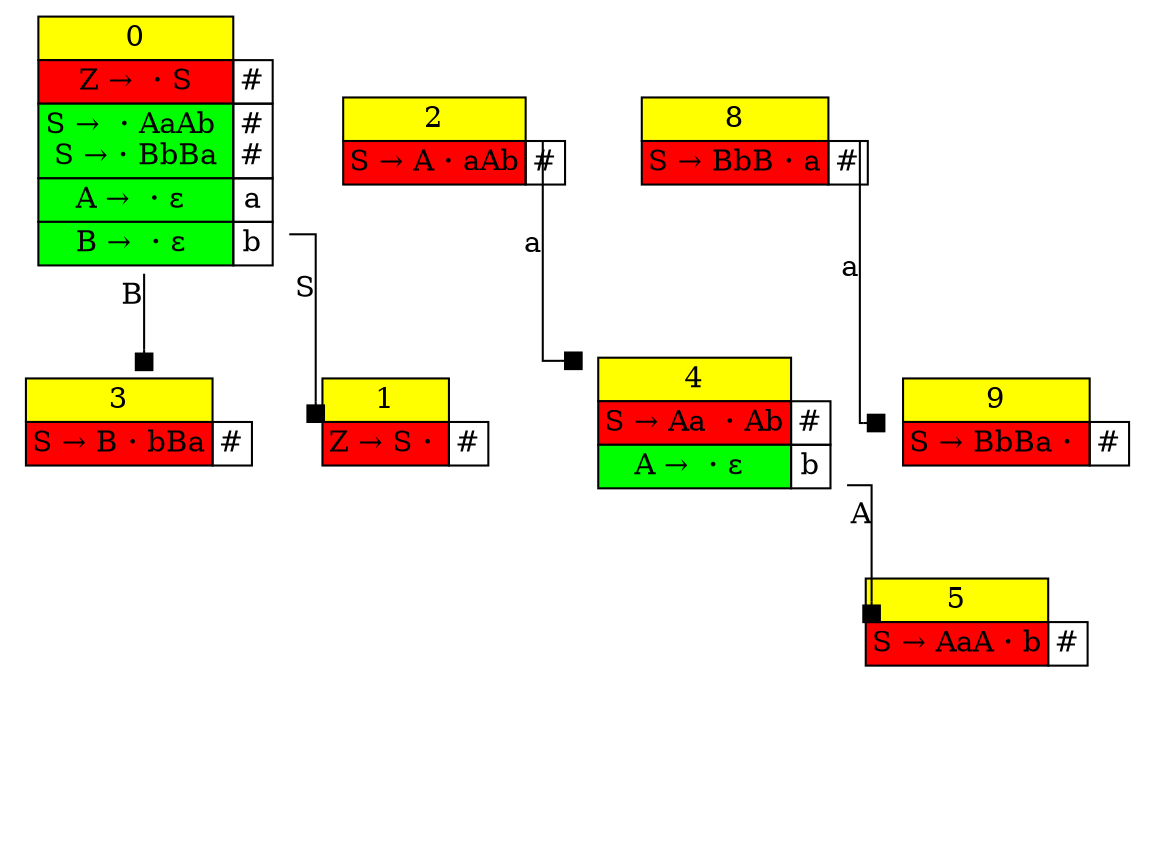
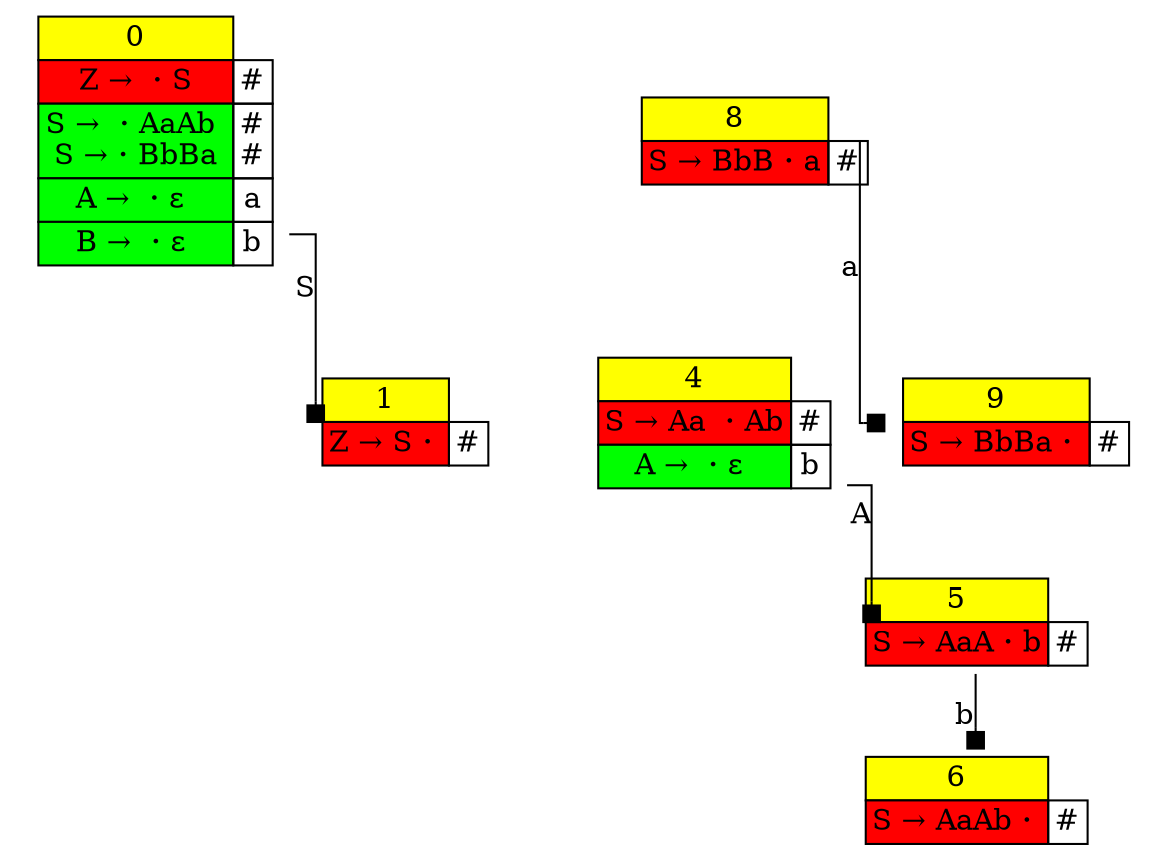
  digraph {
    splines=ortho
    node [shape=plaintext]
    edge [arrowhead=box headport=w tailport=e xlabel=a]
    n1 [label=<             <TABLE BORDER="0" CELLBORDER="1" CELLSPACING="0">             <TR><TD bgcolor="yellow">0</TD></TR>             <TR><TD bgcolor="red">Z &rarr; ・S</TD><TD>#</TD></TR>             <TR><TD bgcolor="green">S &rarr; ・AaAb <br/> S &rarr;・BbBa </TD><TD>#<br/>#</TD></TR>             <TR><TD bgcolor="green">A &rarr; ・&epsilon; </TD><TD>a</TD></TR>             <TR><TD bgcolor="green">B &rarr; ・&epsilon; </TD><TD>b</TD></TR>             </TABLE>>]
    n2 [label=<             <TABLE BORDER="0" CELLBORDER="1" CELLSPACING="0">             <TR><TD PORT="title" bgcolor="yellow">1</TD></TR>             <TR><TD PORT="text1" bgcolor="red">Z &rarr; S・</TD><TD>#</TD></TR>             </TABLE>>]
-   n3 [label=<             <TABLE BORDER="0" CELLBORDER="1" CELLSPACING="0">             <TR><TD PORT="title" bgcolor="yellow">3</TD></TR>             <TR><TD PORT="text1" bgcolor="red">S &rarr; B・bBa</TD><TD>#</TD></TR>             </TABLE>>]
-   n4 [label=<             <TABLE BORDER="0" CELLBORDER="1" CELLSPACING="0">             <TR><TD PORT="title" bgcolor="yellow">2</TD></TR>             <TR><TD PORT="text1" bgcolor="red">S &rarr; A・aAb</TD><TD>#</TD></TR>             </TABLE>>]
    n5 [label=<             <TABLE BORDER="0" CELLBORDER="1" CELLSPACING="0">             <TR><TD PORT="title" bgcolor="yellow">4</TD></TR>             <TR><TD PORT="text1" bgcolor="red">S &rarr; Aa ・Ab</TD><TD>#</TD></TR>             <TR><TD PORT="text2" bgcolor="green">A &rarr; ・&epsilon; </TD><TD>b</TD></TR>             </TABLE>>]
    n6 [label=<             <TABLE BORDER="0" CELLBORDER="1" CELLSPACING="0">             <TR><TD PORT="title" bgcolor="yellow">5</TD></TR>             <TR><TD PORT="text1" bgcolor="red">S &rarr; AaA・b</TD><TD>#</TD></TR>             </TABLE>>]
+   n7 [label=<             <TABLE BORDER="0" CELLBORDER="1" CELLSPACING="0">             <TR><TD PORT="title" bgcolor="yellow">6</TD></TR>             <TR><TD PORT="text1" bgcolor="red">S &rarr; AaAb・</TD><TD>#</TD></TR>             </TABLE>>]
    n8 [label=<             <TABLE BORDER="0" CELLBORDER="1" CELLSPACING="0">             <TR><TD PORT="title" bgcolor="yellow">8</TD></TR>             <TR><TD PORT="text1" bgcolor="red">S &rarr; BbB・a</TD><TD>#</TD></TR>             </TABLE>>]
    n9 [label=<             <TABLE BORDER="0" CELLBORDER="1" CELLSPACING="0">             <TR><TD PORT="title" bgcolor="yellow">9</TD></TR>             <TR><TD PORT="text1" bgcolor="red">S &rarr; BbBa・</TD><TD>#</TD></TR>             </TABLE>>]
    n1 -> n2 [xlabel=S]
-   n1 -> n3 [headport=n tailport=s xlabel=B]
-   n4 -> n5
    n5 -> n6 [xlabel=A]
+   n6 -> n7 [headport=n tailport=s xlabel=b]
    n8 -> n9
  }
